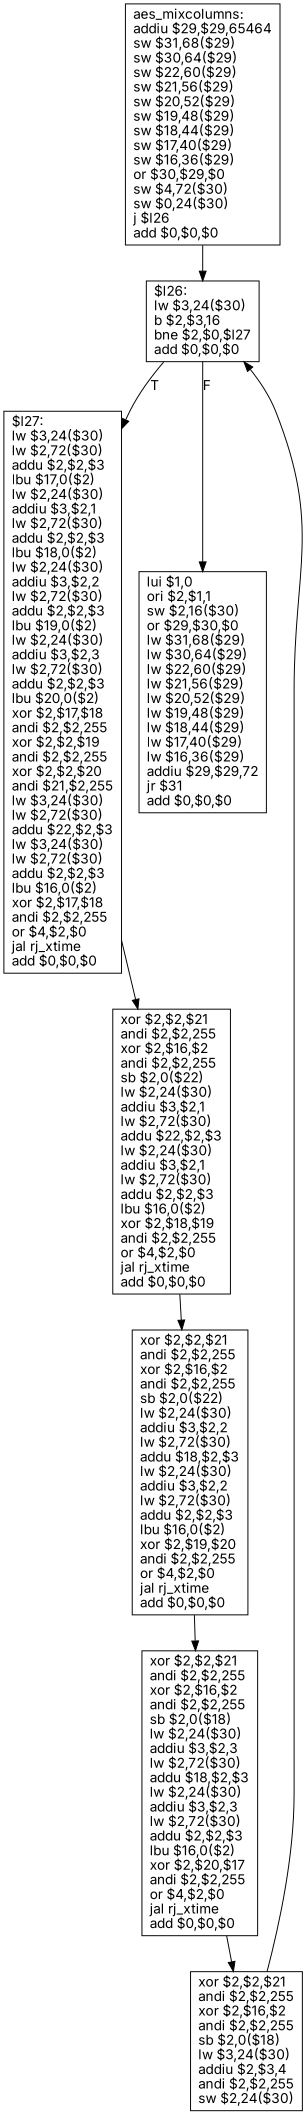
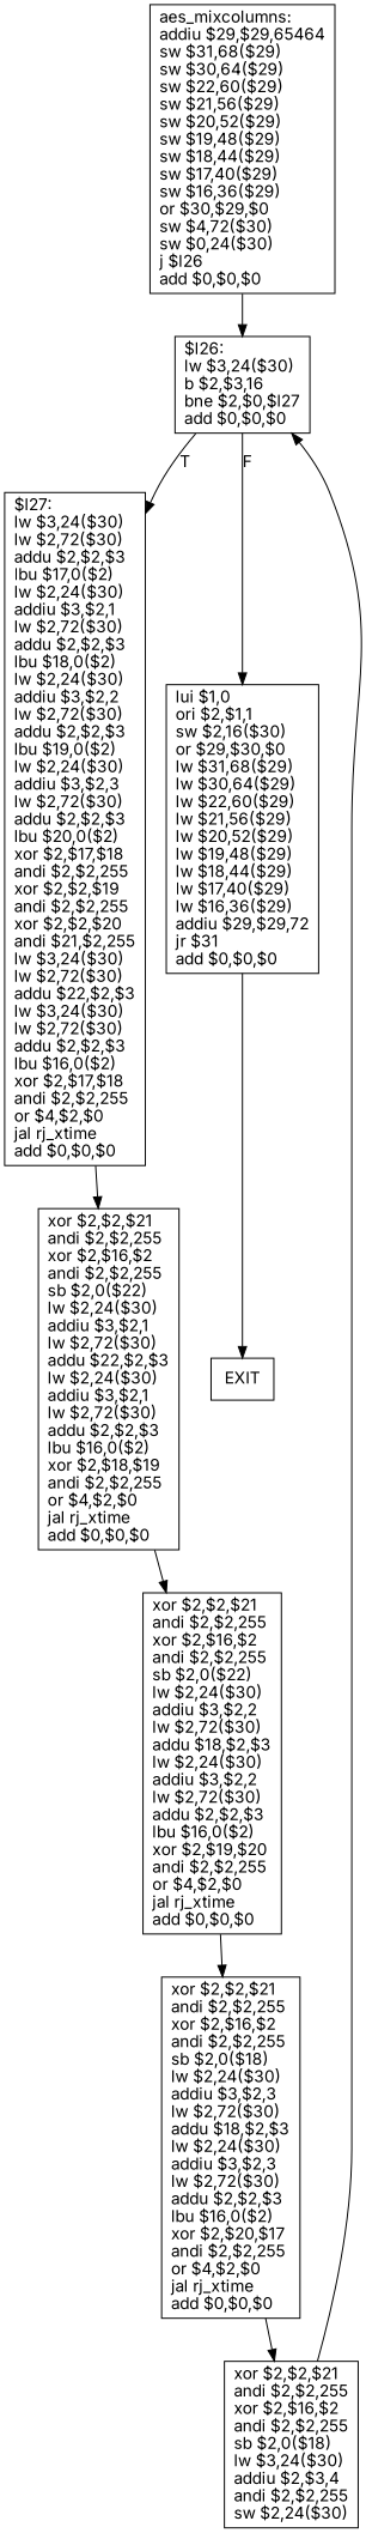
  digraph {
    fontname=Inter
    node [shape=box fontname=Inter]
    edge [style=filled fontname=Inter]
    n1 [label="aes_mixcolumns:\laddiu $29,$29,65464\lsw $31,68($29)\lsw $30,64($29)\lsw $22,60($29)\lsw $21,56($29)\lsw $20,52($29)\lsw $19,48($29)\lsw $18,44($29)\lsw $17,40($29)\lsw $16,36($29)\lor $30,$29,$0\lsw $4,72($30)\lsw $0,24($30)\lj $l26\ladd $0,$0,$0\l"]
    n2 [label="$l26:\llw $3,24($30)\lb $2,$3,16\lbne $2,$0,$l27\ladd $0,$0,$0\l"]
    n3 [label="$l27:\llw $3,24($30)\llw $2,72($30)\laddu $2,$2,$3\llbu $17,0($2)\llw $2,24($30)\laddiu $3,$2,1\llw $2,72($30)\laddu $2,$2,$3\llbu $18,0($2)\llw $2,24($30)\laddiu $3,$2,2\llw $2,72($30)\laddu $2,$2,$3\llbu $19,0($2)\llw $2,24($30)\laddiu $3,$2,3\llw $2,72($30)\laddu $2,$2,$3\llbu $20,0($2)\lxor $2,$17,$18\landi $2,$2,255\lxor $2,$2,$19\landi $2,$2,255\lxor $2,$2,$20\landi $21,$2,255\llw $3,24($30)\llw $2,72($30)\laddu $22,$2,$3\llw $3,24($30)\llw $2,72($30)\laddu $2,$2,$3\llbu $16,0($2)\lxor $2,$17,$18\landi $2,$2,255\lor $4,$2,$0\ljal rj_xtime\ladd $0,$0,$0\l"]
    n4 [label="lui $1,0\lori $2,$1,1\lsw $2,16($30)\lor $29,$30,$0\llw $31,68($29)\llw $30,64($29)\llw $22,60($29)\llw $21,56($29)\llw $20,52($29)\llw $19,48($29)\llw $18,44($29)\llw $17,40($29)\llw $16,36($29)\laddiu $29,$29,72\ljr $31\ladd $0,$0,$0\l"]
    n5 [label="xor $2,$2,$21\landi $2,$2,255\lxor $2,$16,$2\landi $2,$2,255\lsb $2,0($22)\llw $2,24($30)\laddiu $3,$2,1\llw $2,72($30)\laddu $22,$2,$3\llw $2,24($30)\laddiu $3,$2,1\llw $2,72($30)\laddu $2,$2,$3\llbu $16,0($2)\lxor $2,$18,$19\landi $2,$2,255\lor $4,$2,$0\ljal rj_xtime\ladd $0,$0,$0\l"]
+   EXIT
    n7 [label="xor $2,$2,$21\landi $2,$2,255\lxor $2,$16,$2\landi $2,$2,255\lsb $2,0($22)\llw $2,24($30)\laddiu $3,$2,2\llw $2,72($30)\laddu $18,$2,$3\llw $2,24($30)\laddiu $3,$2,2\llw $2,72($30)\laddu $2,$2,$3\llbu $16,0($2)\lxor $2,$19,$20\landi $2,$2,255\lor $4,$2,$0\ljal rj_xtime\ladd $0,$0,$0\l"]
    n8 [label="xor $2,$2,$21\landi $2,$2,255\lxor $2,$16,$2\landi $2,$2,255\lsb $2,0($18)\llw $2,24($30)\laddiu $3,$2,3\llw $2,72($30)\laddu $18,$2,$3\llw $2,24($30)\laddiu $3,$2,3\llw $2,72($30)\laddu $2,$2,$3\llbu $16,0($2)\lxor $2,$20,$17\landi $2,$2,255\lor $4,$2,$0\ljal rj_xtime\ladd $0,$0,$0\l"]
    n9 [label="xor $2,$2,$21\landi $2,$2,255\lxor $2,$16,$2\landi $2,$2,255\lsb $2,0($18)\llw $3,24($30)\laddiu $2,$3,4\landi $2,$2,255\lsw $2,24($30)\l"]
    n1 -> n2
    n2 -> n3 [label=T]
    n2 -> n4 [label=F]
    n3 -> n5
+   n4 -> EXIT
    n5 -> n7
    n7 -> n8
    n8 -> n9
    n9 -> n2
  }
